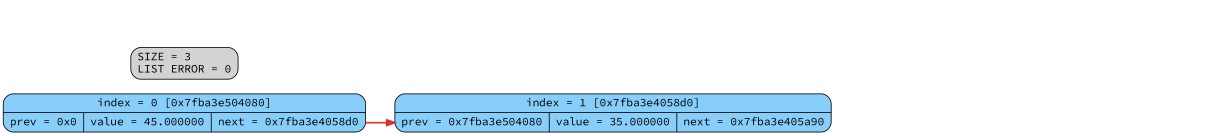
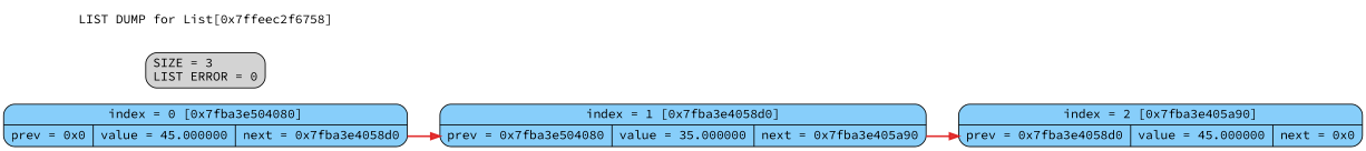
  digraph {
    fontname="Source Code Pro"
    rankdir=LR
    node [fillcolor="#87CEFA" fontname="Source Code Pro" shape=record style="rounded, filled"]
    edge [fontname="Source Code Pro" style=invis]
    n1 [label="index = 0 [0x7fba3e504080]| {<prev> prev = 0x0| value = 45.000000 | <next> next = 0x7fba3e4058d0}"]
    n2 [label="index = 1 [0x7fba3e4058d0]| {<prev> prev = 0x7fba3e504080| value = 35.000000 | <next> next = 0x7fba3e405a90}"]
+   n3 [label="index = 2 [0x7fba3e405a90]| {<prev> prev = 0x7fba3e4058d0| value = 45.000000 | <next> next = 0x0}"]
    n4 [label="SIZE = 3\lLIST ERROR = 0" fillcolor=""]
+   "LIST DUMP for List[0x7ffeec2f6758]" [color=white fillcolor="" shape="" style=""]
    n1 -> n2 [weight=1000]
    n1 -> n2 [color="#df1b1bdf" headport=prev style=bold tailport=next]
+   n2 -> n3 [weight=1000]
+   n2 -> n3 [color="#df1b1bdf" headport=prev style=bold tailport=next]
  }
